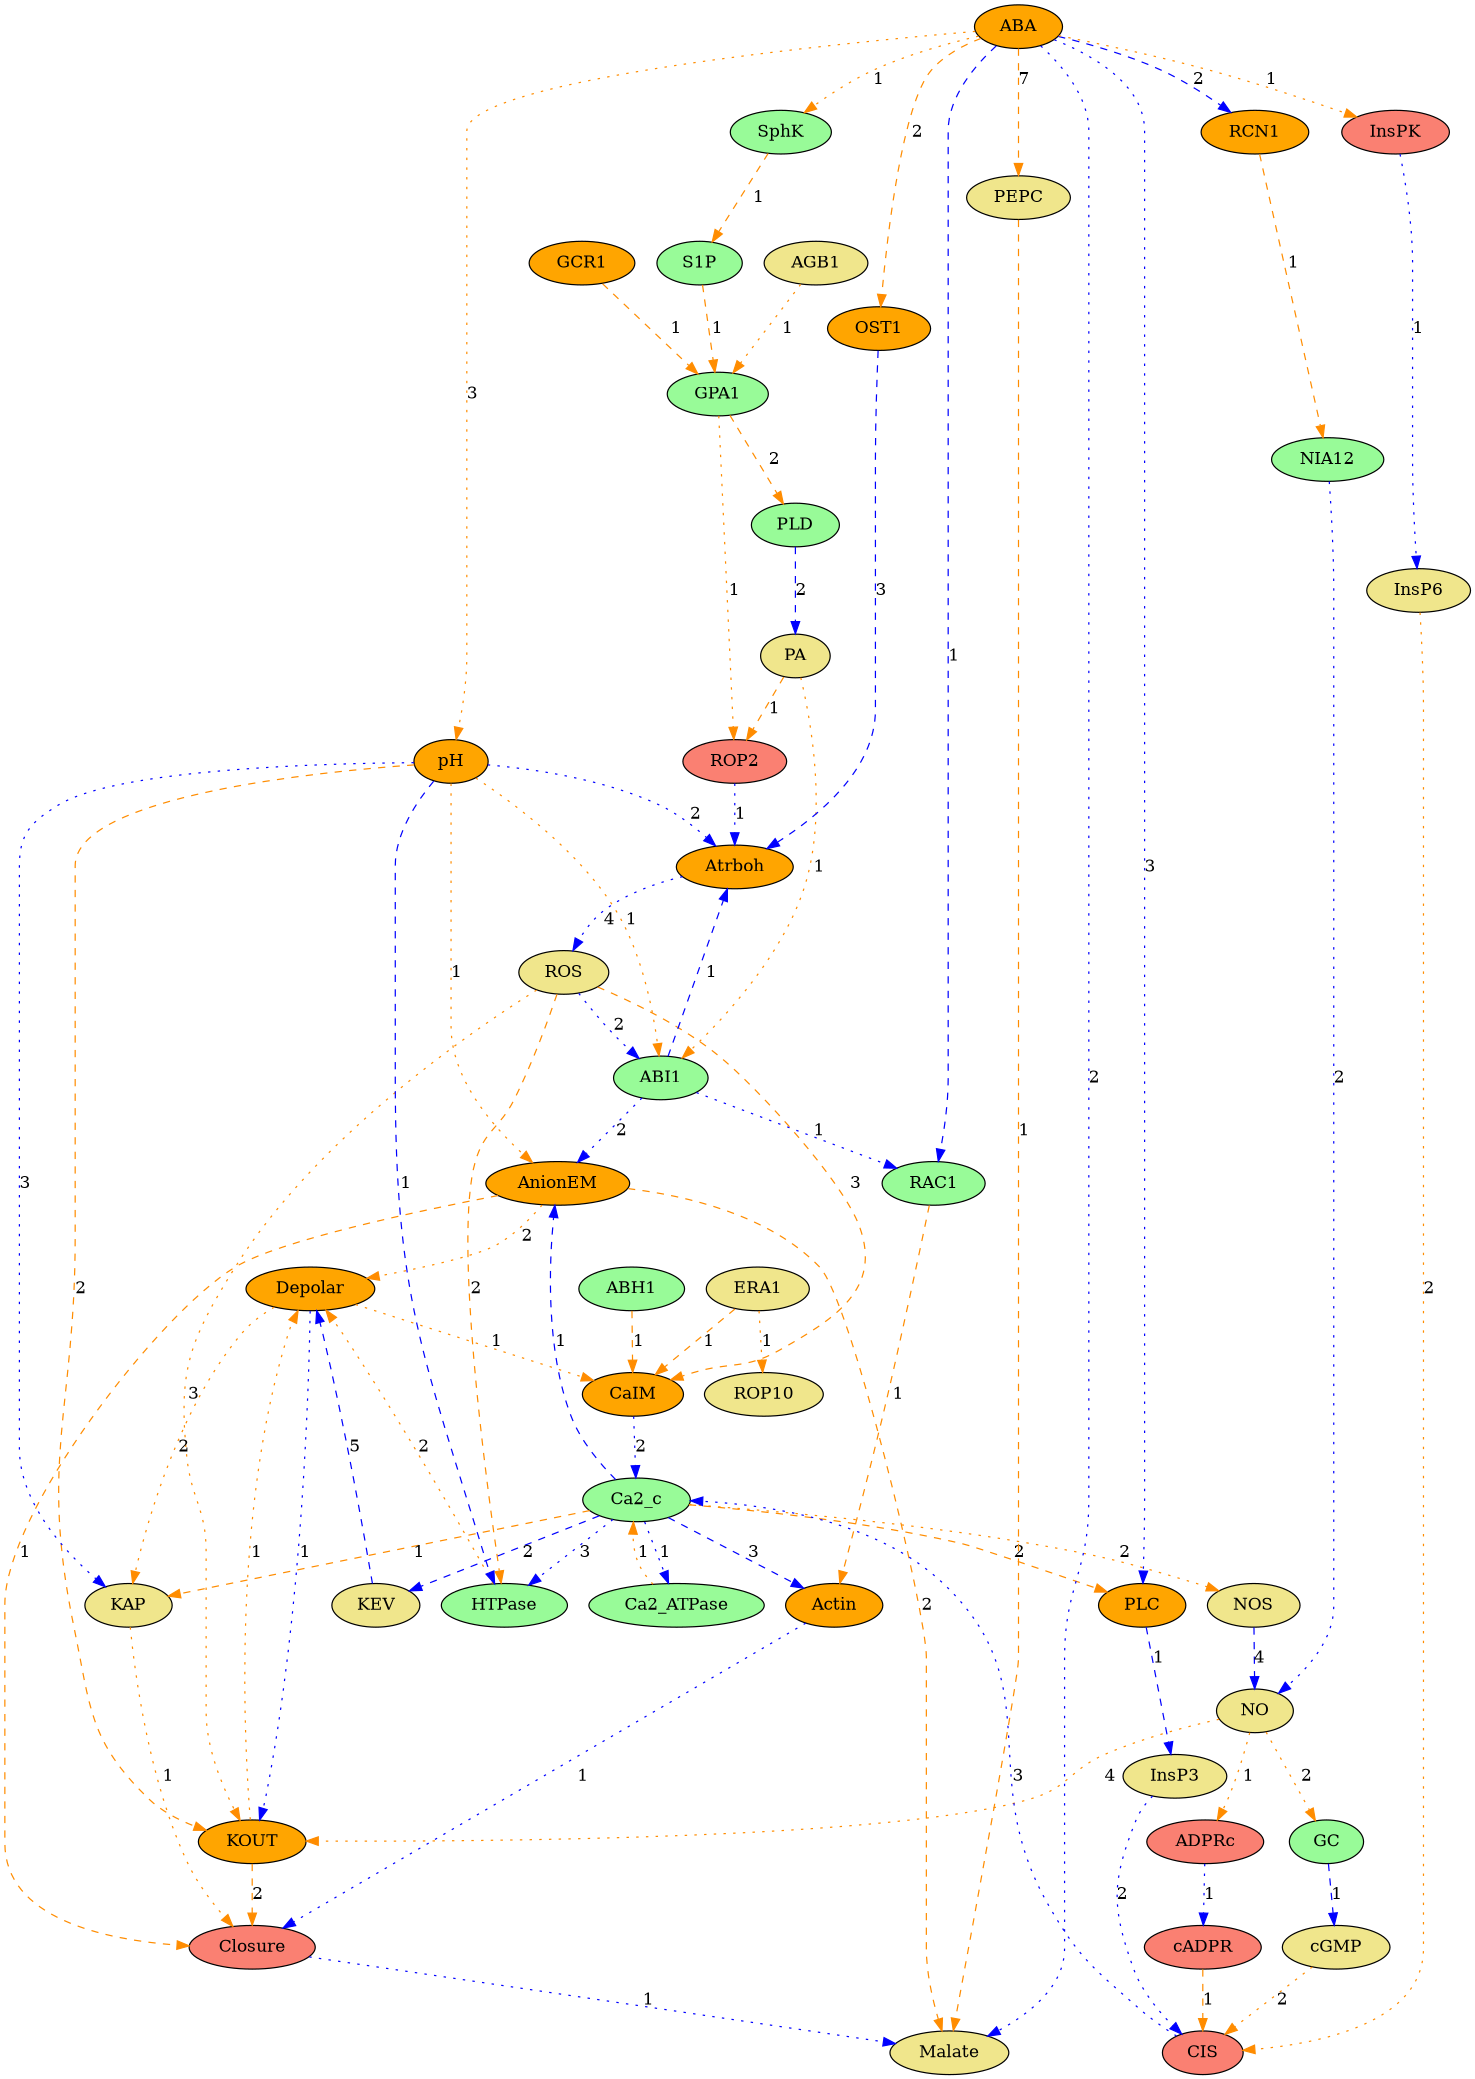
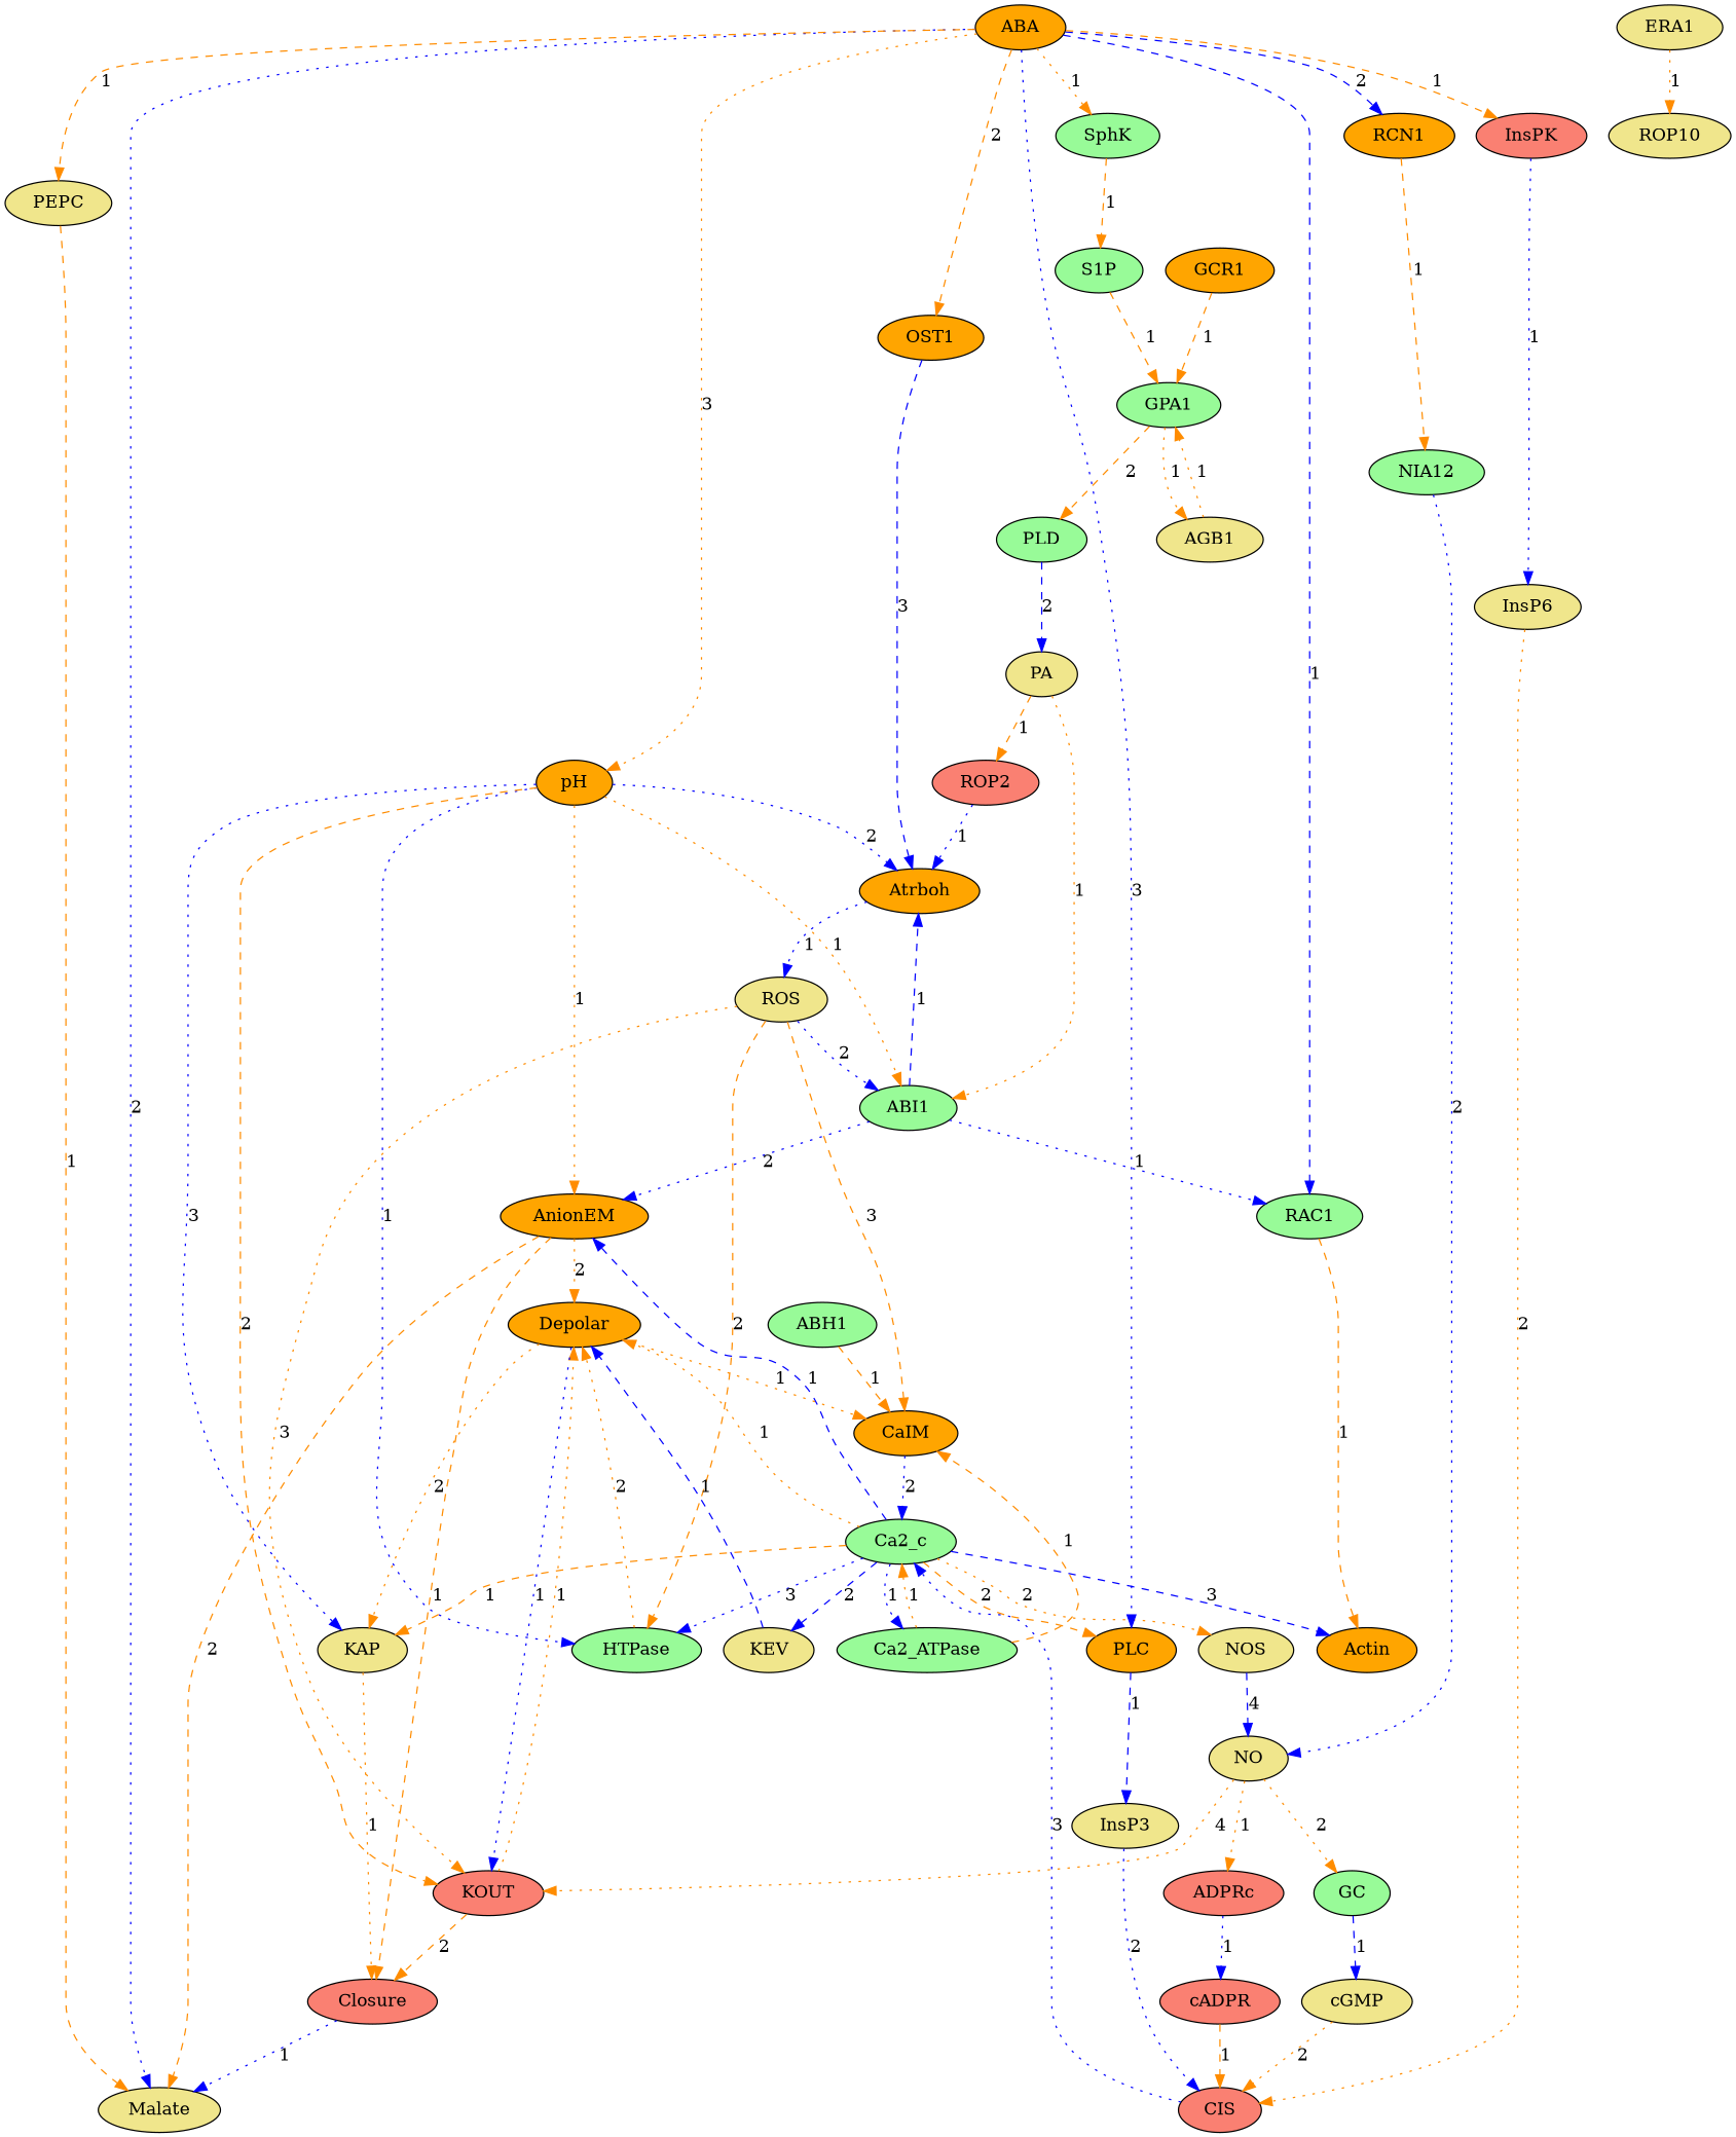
  strict digraph {
    node [equation="  ( ABA ) " fillcolor=khaki style=filled]
    edge [color=darkorange style=dotted]
    " Atrboh " [equation="  (  ( OST1 && (  (  ( pH && ROP2 )  )  )  ) && ! ( ABI1  )  ) " fillcolor=orange]
    " ROS " [equation="  ( Atrboh ) "]
    " ABI1 " [equation="  (  (  ( pH  ) && ! ( ROS  )  ) && ! ( PA  )  ) " fillcolor=palegreen]
    " HTPase " [equation="  ! (  ( pH )  || ( Ca2_c )  || ( ROS )  ) " fillcolor=palegreen]
-   " KOUT " [equation="  ( pH && (  (  ( Depolar )  )  ) )  || (  ( Depolar  ) && ! ( ROS && (  (  ( NO )  )  )  )  ) " fillcolor=orange]
+   " KOUT " [equation="  ( pH && (  (  ( Depolar )  )  ) )  || (  ( Depolar  ) && ! ( ROS && (  (  ( NO )  )  )  )  ) " fillcolor=salmon]
    " CaIM " [equation="  (  (  ( ABH1 && (  (  ( ! ERA1 )  )  )  ) && ! ( Depolar  )  )  || (  ( ERA1 && (  (  ( ! ABH1 )  )  )  ) && ! ( Depolar  )  )  || (  ( ROS  ) && ! ( Depolar  )  )  ) || ! ( ERA1 || ROS || Depolar || ABH1 ) " fillcolor=orange]
    " Malate " [equation="  (  (  ( PEPC  ) && ! ( ABA  )  ) && ! ( AnionEM  )  ) "]
    " Closure " [equation="  (  ( KOUT && (  (  ( Actin )  )  && (  ( AnionEM )  )  )  ) && ! ( Malate  )  )  || (  ( KAP && (  (  ( Actin )  )  && (  ( AnionEM )  )  )  ) && ! ( Malate  )  ) " fillcolor=salmon]
    " Ca2_ATPase " [equation="  ( Ca2_c ) " fillcolor=palegreen]
    " Ca2_c " [equation="  (  ( CIS  ) && ! ( Ca2_ATPase  )  )  || (  ( CaIM  ) && ! ( Ca2_ATPase  )  ) " fillcolor=palegreen]
    " AnionEM " [equation="  ( pH && (  (  ( ! ABI1 )  )  || (  ( Ca2_c )  )  ) )  || ( Ca2_c && (  (  ( pH )  )  || (  ( ! ABI1 )  )  ) ) " fillcolor=orange]
    " NOS " [equation="  ( Ca2_c ) "]
    " Depolar " [equation="  (  ( KOUT && (  (  ( ! AnionEM && ! Ca2_c && ! KEV && ! HTPase )  )  ) )  || ( Ca2_c )  || ( HTPase && (  (  ( ! AnionEM && ! Ca2_c && ! KOUT && ! KEV )  )  ) )  || ( KEV )  || ( AnionEM )  ) || ! ( AnionEM || Ca2_c || KOUT || KEV || HTPase ) " fillcolor=orange]
    " Actin " [equation="  (  ( Ca2_c )  ) || ! ( Ca2_c || RAC1 ) " fillcolor=orange]
    " KEV " [equation="  ( Ca2_c ) "]
    " KAP " [equation="  (  ( Depolar  ) && ! ( Ca2_c && (  (  ( pH )  )  )  )  ) "]
    " PLC " [equation="  ( ABA && (  (  ( Ca2_c )  )  ) ) " fillcolor=orange]
    " SphK " [fillcolor=palegreen]
    " S1P " [equation="  ( SphK ) " fillcolor=palegreen]
    " GPA1 " [equation="  (  ( AGB1  ) && ! ( GCR1  )  )  || ( S1P && (  (  ( AGB1 )  )  ) ) " fillcolor=palegreen]
    " AGB1 " [equation="  ( GPA1 ) "]
    " PLD " [equation="  ( GPA1 ) " fillcolor=palegreen]
    " PA " [equation="  ( PLD ) "]
    " RAC1 " [equation="  ! (  ( ABA )  || ( ABI1 )  ) " fillcolor=palegreen]
    " NO " [equation="  ( NOS && (  (  ( NIA12 )  )  ) ) "]
    " InsP3 " [equation="  ( PLC ) "]
    " pH " [fillcolor=orange]
    " ADPRc " [equation="  ( NO ) " fillcolor=salmon]
    " GC " [equation="  ( NO ) " fillcolor=palegreen]
    " CIS " [equation="  ( InsP3 && (  (  ( InsP6 )  )  ) )  || ( cGMP && (  (  ( cADPR )  )  ) ) " fillcolor=salmon]
    " cADPR " [equation="  ( ADPRc ) " fillcolor=salmon]
    " RCN1 " [fillcolor=orange]
    " NIA12 " [equation="  ( RCN1 ) " fillcolor=palegreen]
    " PEPC " [equation="  ! (  ( ABA )  ) "]
    " InsPK " [fillcolor=salmon]
    " InsP6 " [equation="  ( InsPK ) "]
    " ROP10 " [equation="  ( ERA1 ) "]
    " cGMP " [equation="  ( GC ) "]
    " OST1 " [fillcolor=orange]
    " ROP2 " [equation="  ( PA ) " fillcolor=salmon]
    " ABA " [fillcolor=orange equation=""]
    " GCR1 " [fillcolor=orange equation=""]
    " ERA1 " [equation=""]
    " ABH1 " [fillcolor=palegreen equation=""]
-   " Atrboh " -> " ROS " [color=blue label=4]
+   " Atrboh " -> " ROS " [color=blue label=1]
    " ROS " -> " ABI1 " [color=blue label=2]
    " ROS " -> " HTPase " [label=2 style=dashed]
    " ROS " -> " KOUT " [label=3]
    " ROS " -> " CaIM " [label=3 style=dashed]
    " ABI1 " -> " Atrboh " [color=blue label=1 style=dashed]
    " ABI1 " -> " AnionEM " [color=blue label=2]
    " ABI1 " -> " RAC1 " [color=blue label=1]
    " HTPase " -> " Depolar " [label=2]
    " KOUT " -> " Closure " [label=2 style=dashed]
    " KOUT " -> " Depolar " [label=1]
    " CaIM " -> " Ca2_c " [color=blue label=2]
    " Closure " -> " Malate " [color=blue label=1]
    " Ca2_ATPase " -> " Ca2_c " [label=1]
    " Ca2_c " -> " HTPase " [color=blue label=3]
    " Ca2_c " -> " Ca2_ATPase " [color=blue label=1]
    " Ca2_c " -> " AnionEM " [color=blue label=1 style=dashed]
    " Ca2_c " -> " NOS " [label=2]
+   " Ca2_c " -> " Depolar " [label=1]
    " Ca2_c " -> " Actin " [color=blue label=3 style=dashed]
    " Ca2_c " -> " KEV " [color=blue label=2 style=dashed]
    " Ca2_c " -> " KAP " [label=1 style=dashed]
    " Ca2_c " -> " PLC " [label=2 style=dashed]
    " AnionEM " -> " Malate " [label=2 style=dashed]
    " AnionEM " -> " Closure " [label=1 style=dashed]
    " AnionEM " -> " Depolar " [label=2]
    " NOS " -> " NO " [color=blue label=4 style=dashed]
    " Depolar " -> " KOUT " [color=blue label=1]
    " Depolar " -> " CaIM " [label=1]
    " Depolar " -> " KAP " [label=2]
-   " Actin " -> " Closure " [color=blue label=1]
-   " KEV " -> " Depolar " [color=blue label=5 style=dashed]
+   " KEV " -> " Depolar " [color=blue label=1 style=dashed]
    " KAP " -> " Closure " [label=1]
    " PLC " -> " InsP3 " [color=blue label=1 style=dashed]
    " SphK " -> " S1P " [label=1 style=dashed]
    " S1P " -> " GPA1 " [label=1 style=dashed]
-   " GPA1 " -> " ROP2 " [label=1]
+   " GPA1 " -> " AGB1 " [label=1]
    " GPA1 " -> " PLD " [label=2 style=dashed]
    " AGB1 " -> " GPA1 " [label=1]
    " PLD " -> " PA " [color=blue label=2 style=dashed]
    " PA " -> " ABI1 " [label=1]
    " PA " -> " ROP2 " [label=1 style=dashed]
    " RAC1 " -> " Actin " [label=1 style=dashed]
    " NO " -> " KOUT " [label=4]
    " NO " -> " ADPRc " [label=1]
    " NO " -> " GC " [label=2]
    " InsP3 " -> " CIS " [color=blue label=2]
    " pH " -> " Atrboh " [color=blue label=2]
    " pH " -> " ABI1 " [label=1]
-   " pH " -> " HTPase " [color=blue label=1 style=dashed]
+   " pH " -> " HTPase " [color=blue label=1]
    " pH " -> " KOUT " [label=2 style=dashed]
    " pH " -> " AnionEM " [label=1]
    " pH " -> " KAP " [color=blue label=3]
    " ADPRc " -> " cADPR " [color=blue label=1]
    " GC " -> " cGMP " [color=blue label=1 style=dashed]
    " CIS " -> " Ca2_c " [color=blue label=3]
    " cADPR " -> " CIS " [label=1 style=dashed]
    " RCN1 " -> " NIA12 " [label=1 style=dashed]
    " NIA12 " -> " NO " [color=blue label=2]
    " PEPC " -> " Malate " [label=1 style=dashed]
    " InsPK " -> " InsP6 " [color=blue label=1]
    " InsP6 " -> " CIS " [label=2]
    " cGMP " -> " CIS " [label=2]
    " OST1 " -> " Atrboh " [color=blue label=3 style=dashed]
    " ROP2 " -> " Atrboh " [color=blue label=1]
    " ABA " -> " Malate " [color=blue label=2]
    " ABA " -> " PLC " [color=blue label=3]
    " ABA " -> " SphK " [label=1]
    " ABA " -> " RAC1 " [color=blue label=1 style=dashed]
    " ABA " -> " pH " [label=3]
    " ABA " -> " RCN1 " [color=blue label=2 style=dashed]
-   " ABA " -> " PEPC " [label=7 style=dashed]
-   " ABA " -> " InsPK " [label=1]
+   " ABA " -> " PEPC " [label=1 style=dashed]
+   " ABA " -> " InsPK " [label=1 style=dashed]
    " ABA " -> " OST1 " [label=2 style=dashed]
    " GCR1 " -> " GPA1 " [label=1 style=dashed]
-   " ERA1 " -> " CaIM " [label=1 style=dashed]
+   " Ca2_ATPase " -> " CaIM " [label=1 style=dashed]
    " ERA1 " -> " ROP10 " [label=1]
    " ABH1 " -> " CaIM " [label=1 style=dashed]
  }
